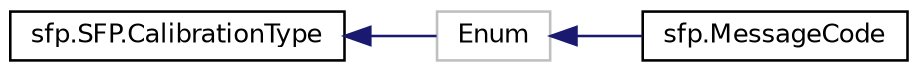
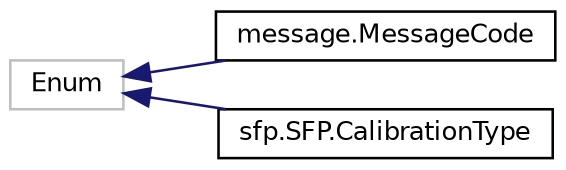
  digraph {
    rankdir=LR
    node [color=black fillcolor=white fontname=Helvetica fontsize=10 shape=record style=filled]
    edge [color=midnightblue dir=back fontname=Helvetica fontsize=10 labelfontname=Helvetica labelfontsize=10 style=solid]
    n1 [color=grey75 height=0.2 label=Enum width=0.4]
-   n2 [height=0.2 label="sfp.MessageCode" width=0.4]
+   n2 [height=0.2 label="message.MessageCode" width=0.4]
    n3 [height=0.2 label="sfp.SFP.CalibrationType" width=0.4]
    n1 -> n2
-   n3 -> n1
+   n1 -> n3
  }
